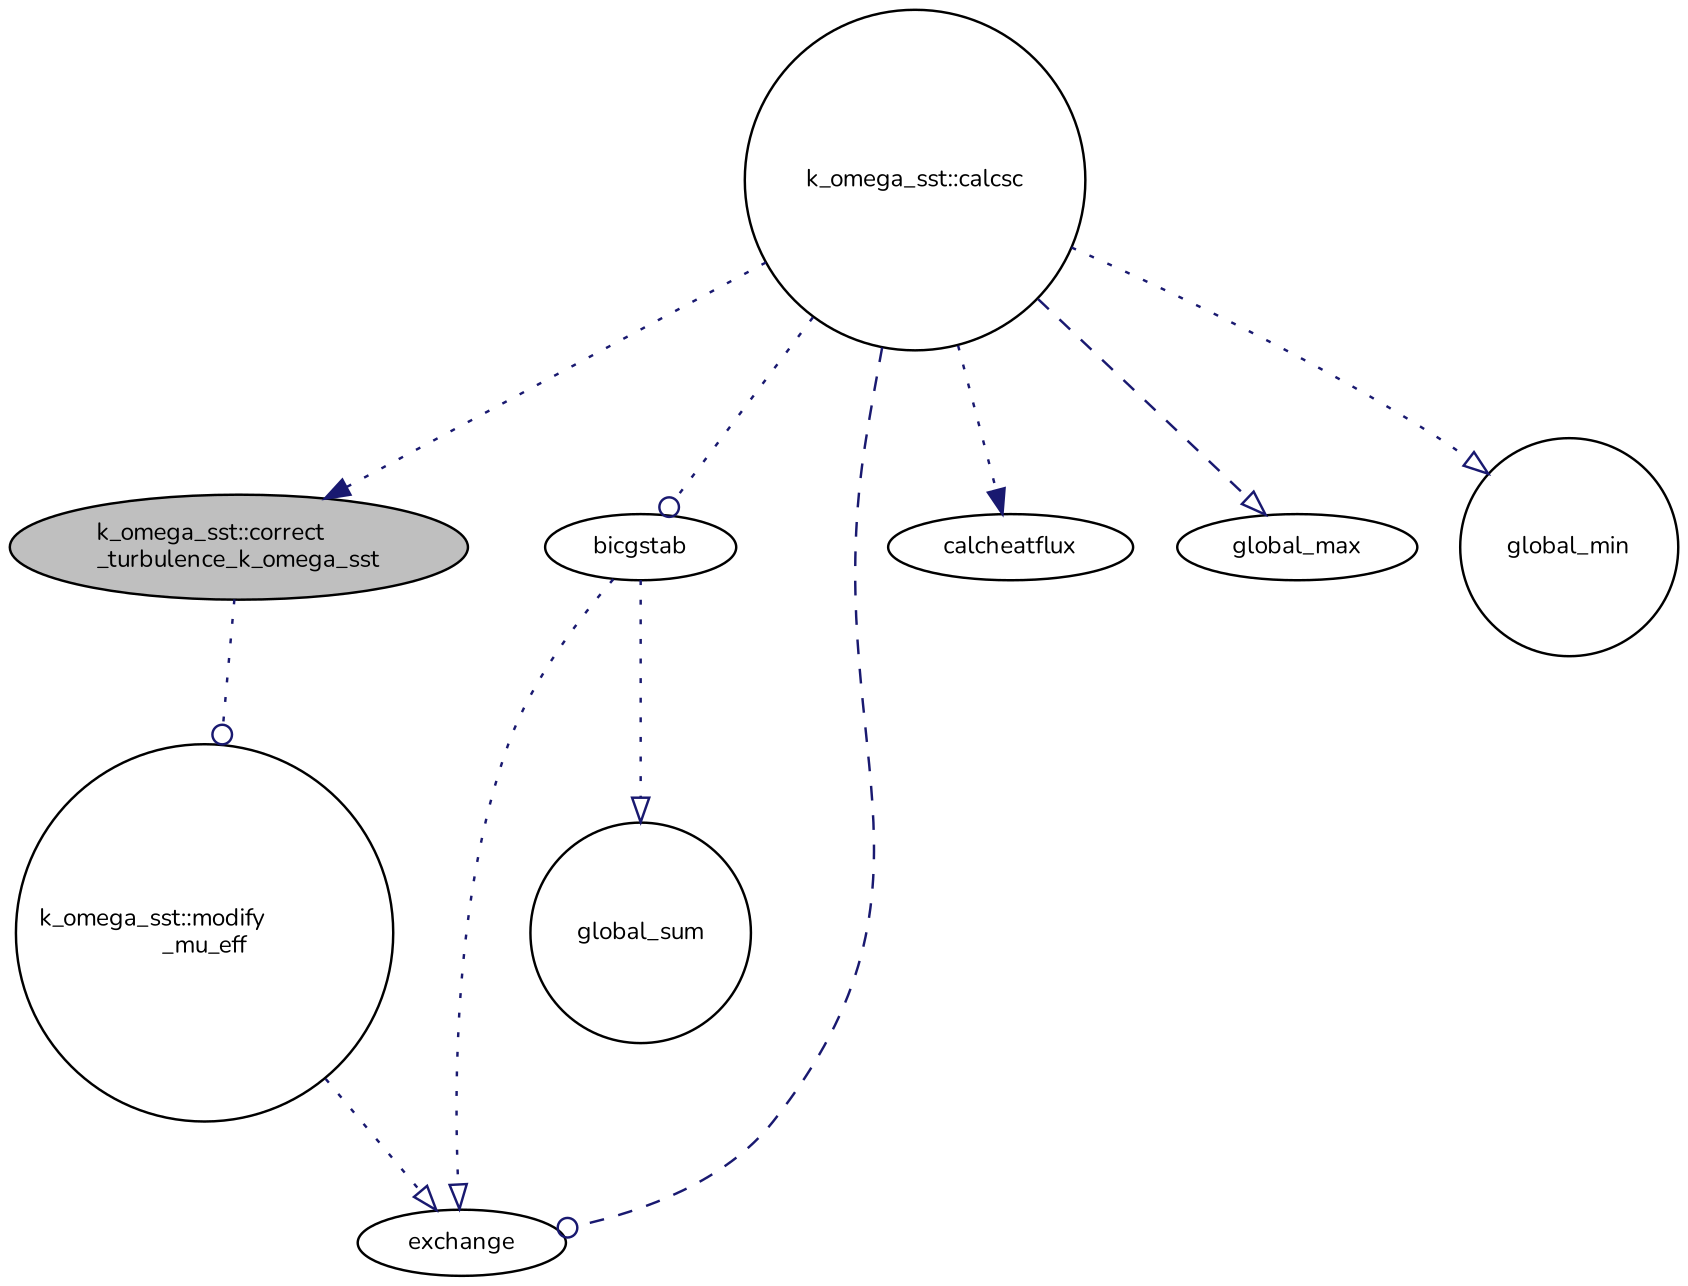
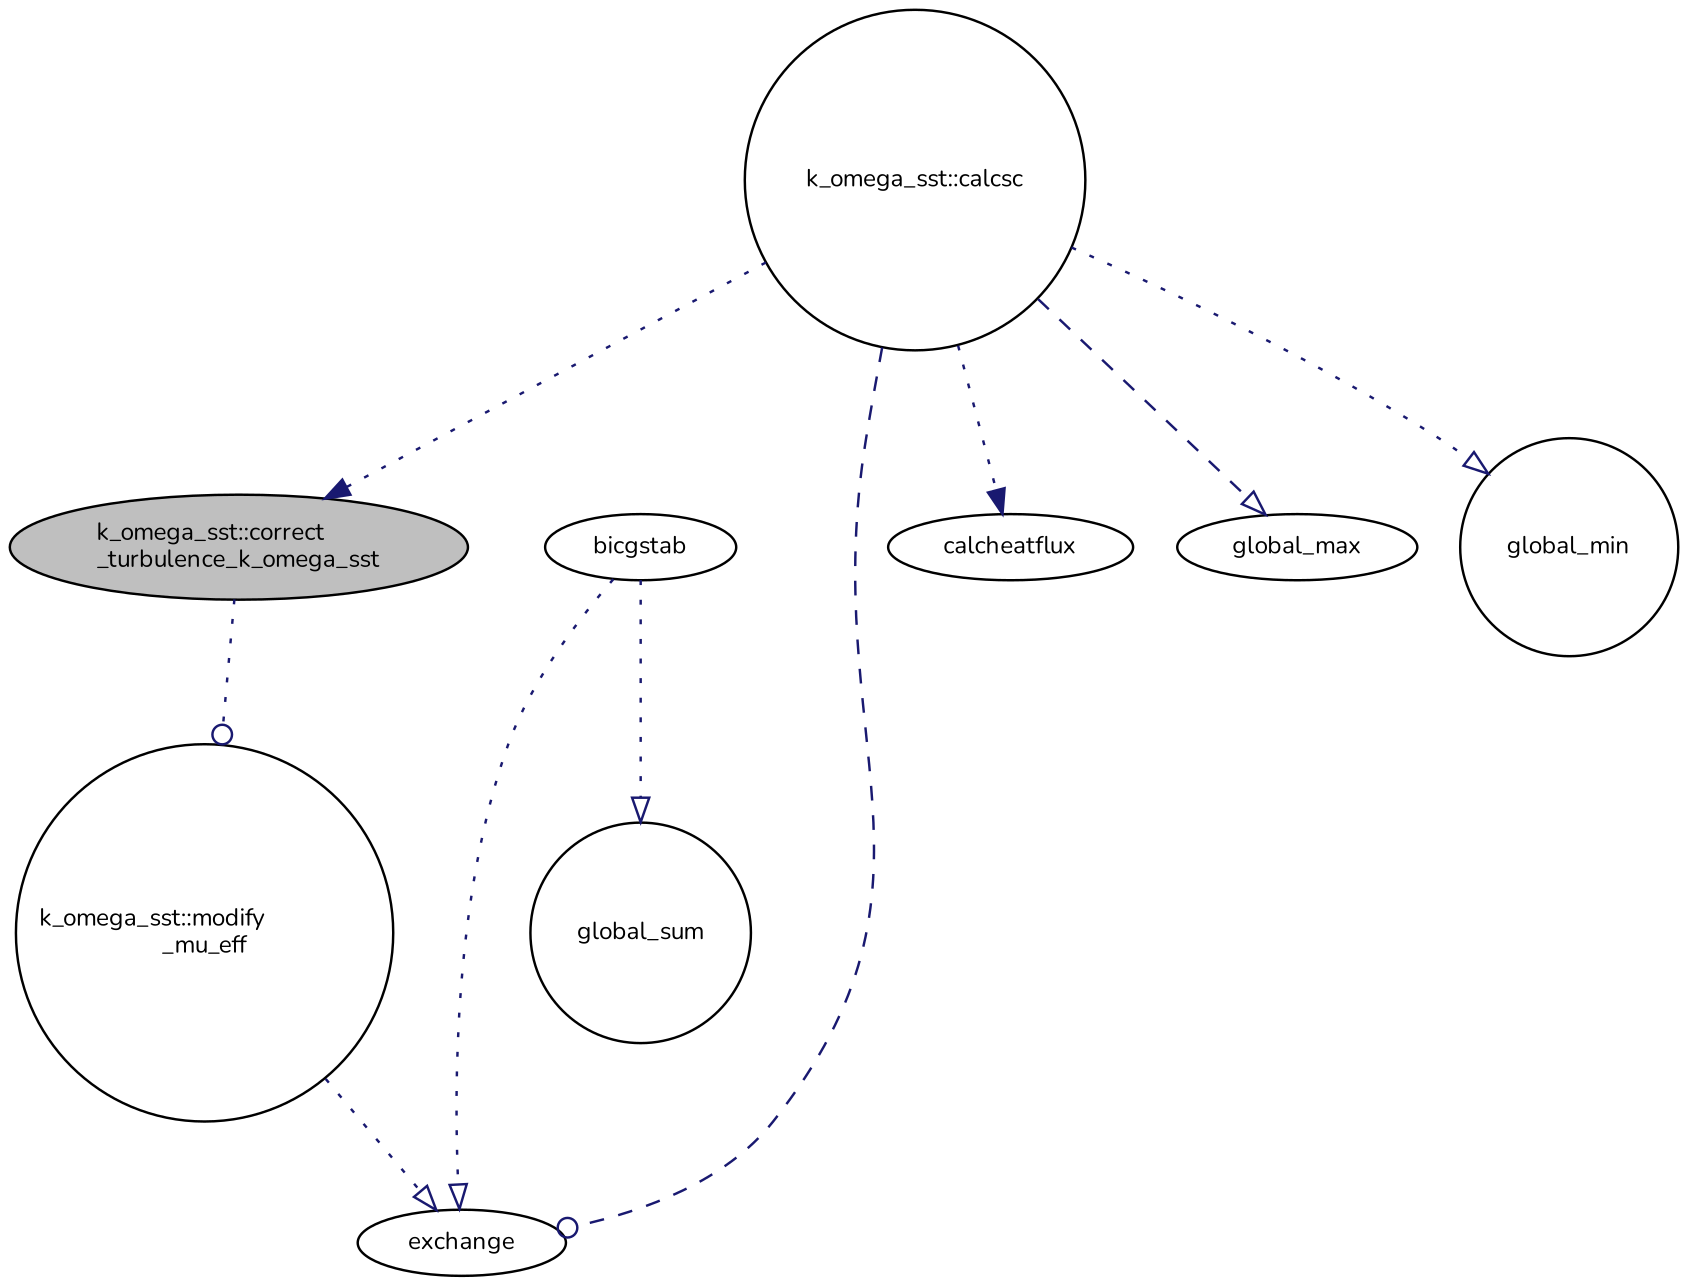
  digraph {
    fontname=Nunito
    rankdir=TB
    node [color=black fillcolor=white fontname=Nunito fontsize=10 shape=ellipse style=filled]
    edge [arrowhead=onormal color=midnightblue fontname=Nunito fontsize=10 labelfontname=Helvetica labelfontsize=10 style=dotted]
    n1 [fillcolor=grey75 fontcolor=black height=0.2 label="k_omega_sst::correct\l_turbulence_k_omega_sst" width=0.4]
    n2 [height=0.2 label="k_omega_sst::modify\l_mu_eff" shape=circle width=0.4]
    n3 [height=0.2 label="k_omega_sst::calcsc" shape=circle width=0.4]
    n4 [height=0.2 label=bicgstab width=0.4]
    n5 [height=0.2 label=exchange width=0.4]
    n6 [height=0.2 label=calcheatflux width=0.4]
    n7 [height=0.2 label=global_max width=0.4]
    n8 [height=0.2 label=global_min shape=circle width=0.4]
    n9 [height=0.2 label=global_sum shape=circle width=0.4]
    n1 -> n2 [arrowhead=odot]
    n2 -> n5
    n3 -> n1 [arrowhead=normal]
-   n3 -> n4 [arrowhead=odot]
    n3 -> n5 [arrowhead=odot style=dashed]
    n3 -> n6 [arrowhead=normal]
    n3 -> n7 [style=dashed]
    n3 -> n8
    n4 -> n5
    n4 -> n9
  }
